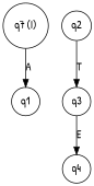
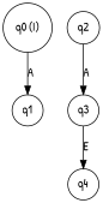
  digraph {
    fontname="Patrick Hand"
    rankdir=TB
    node [fontname="Patrick Hand" shape=circle]
    edge [fontname="Patrick Hand"]
-   n1 [label="q7 (I)"]
+   n1 [label="q0 (I)"]
    n2 [label=q1]
    n3 [label=q2]
    n4 [label=q3]
    n5 [label=q4]
    n1 -> n2 [label=A]
-   n3 -> n4 [label=T]
+   n3 -> n4 [label=A]
    n4 -> n5 [label=E]
  }
